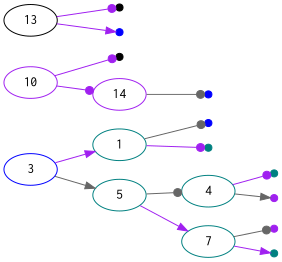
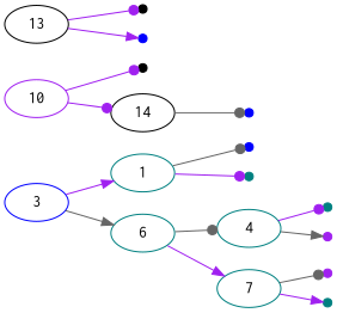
  strict digraph {
    rankdir=LR
    node [color=teal fontname=Courier fontsize=14 shape=point]
    edge [arrowhead=dot color=purple fontsize=14]
    n1 [color=blue height=.1 label=3 shape=""]
    n2 [height=.1 label=1 shape=""]
-   n3 [height=.1 label=5 shape=""]
+   n3 [height=.1 label=6 shape=""]
    n4 [color=purple height=.1 label=10 shape=""]
    null6 [color=black height=.1]
-   n6 [color=purple height=.1 label=14 shape=""]
+   n6 [color=black height=.1 label=14 shape=""]
    null0 [color=blue height=.1]
    null1 [height=.1]
    n9 [height=.1 label=4 shape=""]
    n10 [height=.1 label=7 shape=""]
    null2 [height=.1]
    null3 [color=purple height=.1]
    null4 [color=purple height=.1]
    null5 [height=.1]
    null9 [color=blue height=.1]
    n16 [color=black height=.1 label=13 shape=""]
    null7 [color=black height=.1]
    null8 [color=blue height=.1]
    n1 -> n2 [arrowhead=normal]
    n1 -> n3 [arrowhead=normal color=gray40]
    n2 -> null0 [color=gray40]
    n2 -> null1
    n3 -> n9 [color=gray40]
    n3 -> n10 [arrowhead=normal]
    n4 -> null6
    n4 -> n6
    n6 -> null9 [color=gray40]
    n9 -> null2
    n9 -> null3 [arrowhead=normal color=gray40]
    n10 -> null4 [color=gray40]
    n10 -> null5 [arrowhead=normal]
    n16 -> null7
    n16 -> null8 [arrowhead=normal]
  }
